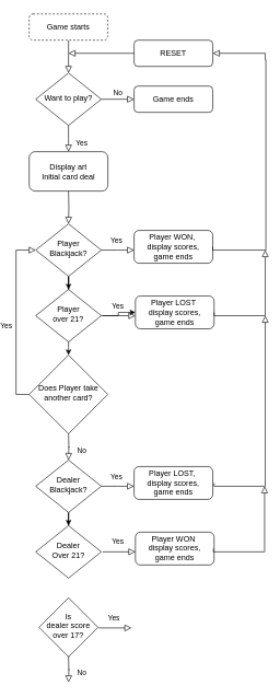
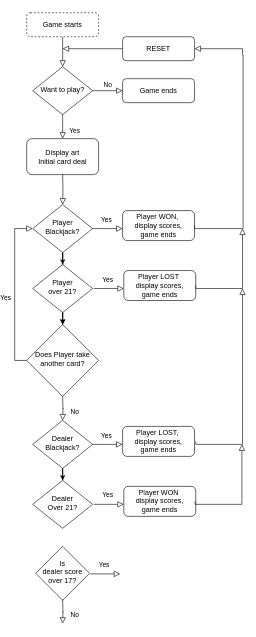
  <mxCell id="0" />
  <mxCell id="1" parent="0" />
  <mxCell id="2" value="" style="rounded=0;html=1;jettySize=auto;orthogonalLoop=1;fontSize=11;endArrow=block;endFill=0;endSize=8;strokeWidth=1;shadow=0;labelBackgroundColor=none;edgeStyle=orthogonalEdgeStyle;" parent="1" source="3" target="5" edge="1"><mxGeometry relative="1" as="geometry" /></mxCell>
  <mxCell id="3" value="Game starts" style="rounded=1;whiteSpace=wrap;html=1;fontSize=12;glass=0;strokeWidth=1;shadow=0;dashed=1;" parent="1" vertex="1"><mxGeometry x="20" y="20" width="120" height="40" as="geometry" /></mxCell>
  <mxCell id="4" value="No" style="edgeStyle=orthogonalEdgeStyle;rounded=0;html=1;jettySize=auto;orthogonalLoop=1;fontSize=11;endArrow=block;endFill=0;endSize=8;strokeWidth=1;shadow=0;labelBackgroundColor=none;" parent="1" source="5" target="6" edge="1"><mxGeometry y="10" relative="1" as="geometry"><mxPoint as="offset" /></mxGeometry></mxCell>
  <mxCell id="5" value="Want to play?" style="rhombus;whiteSpace=wrap;html=1;shadow=0;fontFamily=Helvetica;fontSize=12;align=center;strokeWidth=1;spacing=6;spacingTop=-4;" parent="1" vertex="1"><mxGeometry x="30" y="110" width="100" height="80" as="geometry" /></mxCell>
  <mxCell id="6" value="Game ends" style="rounded=1;whiteSpace=wrap;html=1;fontSize=12;glass=0;strokeWidth=1;shadow=0;" parent="1" vertex="1"><mxGeometry x="180" y="130" width="120" height="40" as="geometry" /></mxCell>
  <mxCell id="7" value="Yes" style="rounded=0;html=1;jettySize=auto;orthogonalLoop=1;fontSize=11;endArrow=block;endFill=0;endSize=8;strokeWidth=1;shadow=0;labelBackgroundColor=none;edgeStyle=orthogonalEdgeStyle;exitX=0.5;exitY=1;exitDx=0;exitDy=0;" parent="1" source="5" edge="1"><mxGeometry x="0.333" y="20" relative="1" as="geometry"><mxPoint as="offset" /><mxPoint x="500" y="350" as="sourcePoint" /><mxPoint x="80" y="230" as="targetPoint" /></mxGeometry></mxCell>
  <mxCell id="8" value="RESET" style="rounded=1;whiteSpace=wrap;html=1;fontSize=12;glass=0;strokeWidth=1;shadow=0;" parent="1" vertex="1"><mxGeometry x="180" y="60" width="120" height="40" as="geometry" /></mxCell>
  <mxCell id="9" value="Display art&lt;div&gt;Initial card deal&lt;/div&gt;" style="rounded=1;whiteSpace=wrap;html=1;fontSize=12;glass=0;strokeWidth=1;shadow=0;" parent="1" vertex="1"><mxGeometry x="20" y="230" width="120" height="60" as="geometry" /></mxCell>
  <mxCell id="10" value="" style="edgeStyle=orthogonalEdgeStyle;rounded=0;orthogonalLoop=1;jettySize=auto;html=1;" parent="1" source="12" target="17" edge="1"><mxGeometry relative="1" as="geometry" /></mxCell>
  <mxCell id="11" value="" style="edgeStyle=orthogonalEdgeStyle;rounded=0;orthogonalLoop=1;jettySize=auto;html=1;" parent="1" source="12" target="21" edge="1"><mxGeometry relative="1" as="geometry" /></mxCell>
  <mxCell id="12" value="Player&lt;div&gt;Blackjack?&lt;/div&gt;" style="rhombus;whiteSpace=wrap;html=1;shadow=0;fontFamily=Helvetica;fontSize=12;align=center;strokeWidth=1;spacing=6;spacingTop=-4;" parent="1" vertex="1"><mxGeometry x="30" y="340" width="100" height="80" as="geometry" /></mxCell>
  <mxCell id="13" value="" style="rounded=0;html=1;jettySize=auto;orthogonalLoop=1;fontSize=11;endArrow=block;endFill=0;endSize=8;strokeWidth=1;shadow=0;labelBackgroundColor=none;edgeStyle=orthogonalEdgeStyle;entryX=0.5;entryY=0;entryDx=0;entryDy=0;" parent="1" target="12" edge="1"><mxGeometry x="0.333" y="20" relative="1" as="geometry"><mxPoint as="offset" /><mxPoint x="80" y="290" as="sourcePoint" /><mxPoint x="90" y="240" as="targetPoint" /></mxGeometry></mxCell>
  <mxCell id="14" value="Yes" style="edgeStyle=orthogonalEdgeStyle;rounded=0;html=1;jettySize=auto;orthogonalLoop=1;fontSize=11;endArrow=block;endFill=0;endSize=8;strokeWidth=1;shadow=0;labelBackgroundColor=none;exitX=1;exitY=0.5;exitDx=0;exitDy=0;" parent="1" source="12" edge="1"><mxGeometry x="-0.083" y="15" relative="1" as="geometry"><mxPoint as="offset" /><mxPoint x="140" y="160" as="sourcePoint" /><mxPoint x="180" y="380" as="targetPoint" /></mxGeometry></mxCell>
  <mxCell id="15" value="Player WON,&amp;nbsp;&lt;div&gt;display scores,&lt;div&gt;game ends&lt;/div&gt;&lt;/div&gt;" style="rounded=1;whiteSpace=wrap;html=1;fontSize=12;glass=0;strokeWidth=1;shadow=0;" parent="1" vertex="1"><mxGeometry x="180" y="350" width="120" height="50" as="geometry" /></mxCell>
  <mxCell id="16" value="" style="edgeStyle=orthogonalEdgeStyle;rounded=0;html=1;jettySize=auto;orthogonalLoop=1;fontSize=11;endArrow=block;endFill=0;endSize=8;strokeWidth=1;shadow=0;labelBackgroundColor=none;exitX=1;exitY=0.5;exitDx=0;exitDy=0;entryX=1;entryY=0.5;entryDx=0;entryDy=0;" parent="1" source="15" target="8" edge="1"><mxGeometry x="-0.083" y="15" relative="1" as="geometry"><mxPoint as="offset" /><mxPoint x="140" y="390" as="sourcePoint" /><mxPoint x="260" y="80" as="targetPoint" /><Array as="points"><mxPoint x="381" y="380" /><mxPoint x="381" y="90" /><mxPoint x="380" y="90" /><mxPoint x="380" y="80" /></Array></mxGeometry></mxCell>
  <mxCell id="17" value="Does Player take another card?" style="rhombus;whiteSpace=wrap;html=1;shadow=0;strokeWidth=1;spacing=6;spacingTop=-4;" parent="1" vertex="1"><mxGeometry x="20" y="540" width="120" height="120" as="geometry" /></mxCell>
  <mxCell id="18" value="" style="edgeStyle=orthogonalEdgeStyle;rounded=0;html=1;jettySize=auto;orthogonalLoop=1;fontSize=11;endArrow=block;endFill=0;endSize=8;strokeWidth=1;shadow=0;labelBackgroundColor=none;exitX=0;exitY=0.5;exitDx=0;exitDy=0;" parent="1" source="8" edge="1"><mxGeometry y="10" relative="1" as="geometry"><mxPoint as="offset" /><mxPoint x="140" y="160" as="sourcePoint" /><mxPoint x="80" y="80" as="targetPoint" /></mxGeometry></mxCell>
  <mxCell id="19" value="Yes" style="edgeStyle=orthogonalEdgeStyle;rounded=0;html=1;jettySize=auto;orthogonalLoop=1;fontSize=11;endArrow=block;endFill=0;endSize=8;strokeWidth=1;shadow=0;labelBackgroundColor=none;exitX=0;exitY=0.5;exitDx=0;exitDy=0;entryX=0;entryY=0.5;entryDx=0;entryDy=0;" parent="1" source="17" target="12" edge="1"><mxGeometry x="-0.083" y="15" relative="1" as="geometry"><mxPoint as="offset" /><mxPoint x="140" y="390" as="sourcePoint" /><mxPoint x="190" y="390" as="targetPoint" /></mxGeometry></mxCell>
- <mxCell id="20" value="" style="edgeStyle=orthogonalEdgeStyle;rounded=0;orthogonalLoop=1;jettySize=auto;html=1;" parent="1" source="21" target="23" edge="1"><mxGeometry relative="1" as="geometry" /></mxCell>
+ <mxCell id="20" value="" style="edgeStyle=orthogonalEdgeStyle;rounded=0;orthogonalLoop=1;jettySize=auto;html=1;" parent="1" source="21" target="17" edge="1"><mxGeometry relative="1" as="geometry" /></mxCell>
  <mxCell id="21" value="Player&lt;div&gt;over 21?&lt;/div&gt;" style="rhombus;whiteSpace=wrap;html=1;shadow=0;strokeWidth=1;spacing=6;spacingTop=-4;" parent="1" vertex="1"><mxGeometry x="30" y="440" width="100" height="80" as="geometry" /></mxCell>
  <mxCell id="22" value="Yes" style="edgeStyle=orthogonalEdgeStyle;rounded=0;html=1;jettySize=auto;orthogonalLoop=1;fontSize=11;endArrow=block;endFill=0;endSize=8;strokeWidth=1;shadow=0;labelBackgroundColor=none;exitX=1;exitY=0.5;exitDx=0;exitDy=0;" parent="1" edge="1"><mxGeometry x="-0.083" y="15" relative="1" as="geometry"><mxPoint as="offset" /><mxPoint x="132" y="480" as="sourcePoint" /><mxPoint x="182" y="480" as="targetPoint" /></mxGeometry></mxCell>
  <mxCell id="23" value="Player LOST&amp;nbsp;&lt;div&gt;display scores,&lt;div&gt;game ends&lt;/div&gt;&lt;/div&gt;" style="rounded=1;whiteSpace=wrap;html=1;fontSize=12;glass=0;strokeWidth=1;shadow=0;" parent="1" vertex="1"><mxGeometry x="182" y="450" width="120" height="50" as="geometry" /></mxCell>
  <mxCell id="24" value="" style="edgeStyle=orthogonalEdgeStyle;rounded=0;html=1;jettySize=auto;orthogonalLoop=1;fontSize=11;endArrow=block;endFill=0;endSize=8;strokeWidth=1;shadow=0;labelBackgroundColor=none;exitX=1;exitY=0.5;exitDx=0;exitDy=0;" parent="1" source="23" edge="1"><mxGeometry x="-0.083" y="15" relative="1" as="geometry"><mxPoint as="offset" /><mxPoint x="142" y="490" as="sourcePoint" /><mxPoint x="380" y="380" as="targetPoint" /><Array as="points"><mxPoint x="302" y="480" /><mxPoint x="380" y="480" /></Array></mxGeometry></mxCell>
  <mxCell id="25" value="No" style="rounded=0;html=1;jettySize=auto;orthogonalLoop=1;fontSize=11;endArrow=block;endFill=0;endSize=8;strokeWidth=1;shadow=0;labelBackgroundColor=none;edgeStyle=orthogonalEdgeStyle;exitX=0.5;exitY=1;exitDx=0;exitDy=0;" parent="1" edge="1"><mxGeometry x="0.333" y="20" relative="1" as="geometry"><mxPoint as="offset" /><mxPoint x="80" y="660" as="sourcePoint" /><mxPoint x="80" y="700" as="targetPoint" /></mxGeometry></mxCell>
  <mxCell id="26" value="Dealer&lt;div&gt;Blackjack?&lt;/div&gt;" style="rhombus;whiteSpace=wrap;html=1;shadow=0;fontFamily=Helvetica;fontSize=12;align=center;strokeWidth=1;spacing=6;spacingTop=-4;" parent="1" vertex="1"><mxGeometry x="30" y="700" width="100" height="80" as="geometry" /></mxCell>
  <mxCell id="27" value="" style="edgeStyle=orthogonalEdgeStyle;rounded=0;orthogonalLoop=1;jettySize=auto;html=1;" parent="1" source="26" target="32" edge="1"><mxGeometry relative="1" as="geometry" /></mxCell>
  <mxCell id="28" value="Yes" style="edgeStyle=orthogonalEdgeStyle;rounded=0;html=1;jettySize=auto;orthogonalLoop=1;fontSize=11;endArrow=block;endFill=0;endSize=8;strokeWidth=1;shadow=0;labelBackgroundColor=none;exitX=1;exitY=0.5;exitDx=0;exitDy=0;" parent="1" source="26" edge="1"><mxGeometry x="-0.083" y="15" relative="1" as="geometry"><mxPoint as="offset" /><mxPoint x="140" y="520" as="sourcePoint" /><mxPoint x="180" y="740" as="targetPoint" /></mxGeometry></mxCell>
  <mxCell id="29" value="Player LOST,&amp;nbsp;&lt;div&gt;display scores,&lt;div&gt;game ends&lt;/div&gt;&lt;/div&gt;" style="rounded=1;whiteSpace=wrap;html=1;fontSize=12;glass=0;strokeWidth=1;shadow=0;" parent="1" vertex="1"><mxGeometry x="180" y="710" width="120" height="50" as="geometry" /></mxCell>
  <mxCell id="30" value="Player WON&amp;nbsp;&lt;div&gt;display scores,&lt;div&gt;game ends&lt;/div&gt;&lt;/div&gt;" style="rounded=1;whiteSpace=wrap;html=1;fontSize=12;glass=0;strokeWidth=1;shadow=0;" parent="1" vertex="1"><mxGeometry x="182" y="810" width="120" height="50" as="geometry" /></mxCell>
  <mxCell id="31" value="Yes" style="edgeStyle=orthogonalEdgeStyle;rounded=0;html=1;jettySize=auto;orthogonalLoop=1;fontSize=11;endArrow=block;endFill=0;endSize=8;strokeWidth=1;shadow=0;labelBackgroundColor=none;exitX=1;exitY=0.5;exitDx=0;exitDy=0;" parent="1" edge="1"><mxGeometry x="-0.083" y="15" relative="1" as="geometry"><mxPoint as="offset" /><mxPoint x="132" y="840" as="sourcePoint" /><mxPoint x="182" y="840" as="targetPoint" /></mxGeometry></mxCell>
  <mxCell id="32" value="Dealer&lt;div&gt;Over 21?&lt;/div&gt;" style="rhombus;whiteSpace=wrap;html=1;shadow=0;strokeWidth=1;spacing=6;spacingTop=-4;" parent="1" vertex="1"><mxGeometry x="30" y="800" width="100" height="80" as="geometry" /></mxCell>
  <mxCell id="33" value="" style="edgeStyle=orthogonalEdgeStyle;rounded=0;html=1;jettySize=auto;orthogonalLoop=1;fontSize=11;endArrow=block;endFill=0;endSize=8;strokeWidth=1;shadow=0;labelBackgroundColor=none;exitX=1;exitY=0.5;exitDx=0;exitDy=0;" parent="1" edge="1"><mxGeometry x="-0.083" y="15" relative="1" as="geometry"><mxPoint as="offset" /><mxPoint x="302" y="735" as="sourcePoint" /><mxPoint x="380" y="480" as="targetPoint" /><Array as="points"><mxPoint x="302" y="740" /><mxPoint x="380" y="740" /></Array></mxGeometry></mxCell>
  <mxCell id="34" value="" style="edgeStyle=orthogonalEdgeStyle;rounded=0;html=1;jettySize=auto;orthogonalLoop=1;fontSize=11;endArrow=block;endFill=0;endSize=8;strokeWidth=1;shadow=0;labelBackgroundColor=none;exitX=1;exitY=0.5;exitDx=0;exitDy=0;" parent="1" edge="1"><mxGeometry x="-0.083" y="15" relative="1" as="geometry"><mxPoint as="offset" /><mxPoint x="301" y="835" as="sourcePoint" /><mxPoint x="379" y="740" as="targetPoint" /><Array as="points"><mxPoint x="301" y="840" /><mxPoint x="379" y="840" /></Array></mxGeometry></mxCell>
  <mxCell id="35" value="Is&lt;div&gt;dealer score over 17?&lt;/div&gt;" style="rhombus;whiteSpace=wrap;html=1;shadow=0;strokeWidth=1;spacing=6;spacingTop=-4;" vertex="1" parent="1"><mxGeometry x="35" y="910" width="90" height="90" as="geometry" /></mxCell>
  <mxCell id="36" value="No" style="rounded=0;html=1;jettySize=auto;orthogonalLoop=1;fontSize=11;endArrow=block;endFill=0;endSize=8;strokeWidth=1;shadow=0;labelBackgroundColor=none;edgeStyle=orthogonalEdgeStyle;exitX=0.5;exitY=1;exitDx=0;exitDy=0;" edge="1" parent="1"><mxGeometry x="0.333" y="20" relative="1" as="geometry"><mxPoint as="offset" /><mxPoint x="80" y="999" as="sourcePoint" /><mxPoint x="80" y="1039" as="targetPoint" /></mxGeometry></mxCell>
  <mxCell id="37" value="Yes" style="edgeStyle=orthogonalEdgeStyle;rounded=0;html=1;jettySize=auto;orthogonalLoop=1;fontSize=11;endArrow=block;endFill=0;endSize=8;strokeWidth=1;shadow=0;labelBackgroundColor=none;exitX=1;exitY=0.5;exitDx=0;exitDy=0;" edge="1" parent="1"><mxGeometry x="-0.083" y="15" relative="1" as="geometry"><mxPoint as="offset" /><mxPoint x="126" y="956" as="sourcePoint" /><mxPoint x="176" y="956" as="targetPoint" /></mxGeometry></mxCell>
